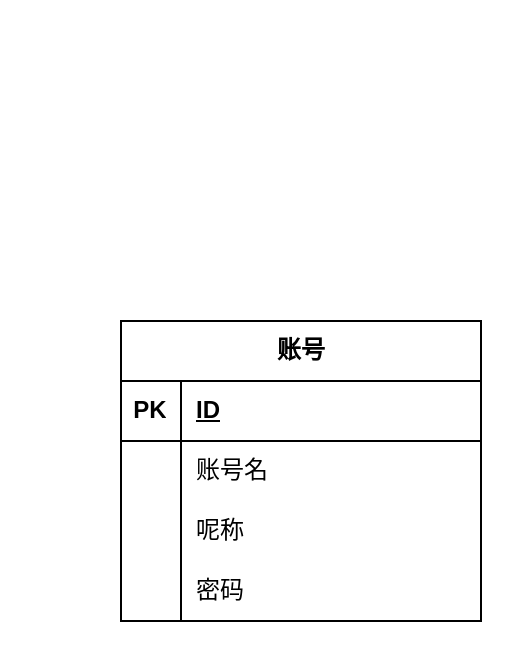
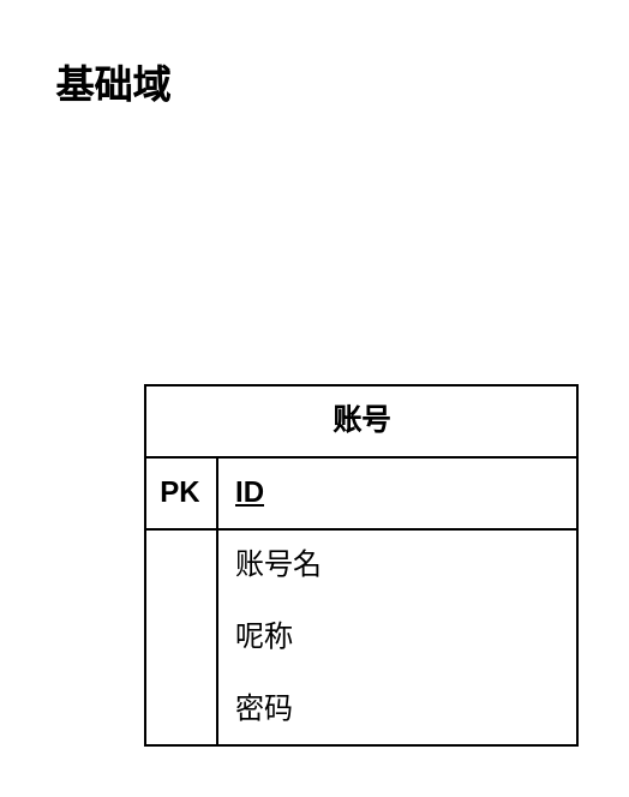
  <mxCell id="0" />
  <mxCell id="1" parent="0" />
+ <mxCell id="2" value="&lt;b&gt;基础域&lt;/b&gt;" style="text;html=1;align=left;verticalAlign=middle;resizable=0;points=[];autosize=1;strokeColor=none;fillColor=none;fontSize=16;rounded=0;labelBackgroundColor=none;" parent="1" vertex="1"><mxGeometry x="20.5" y="20" width="70" height="30" as="geometry" /></mxCell>
  <mxCell id="3" value="账号" style="shape=table;startSize=30;container=1;collapsible=1;childLayout=tableLayout;fixedRows=1;rowLines=0;fontStyle=1;align=center;resizeLast=1;html=1;" parent="1" vertex="1"><mxGeometry x="60" y="160" width="180" height="150" as="geometry" /></mxCell>
  <mxCell id="4" value="" style="shape=tableRow;horizontal=0;startSize=0;swimlaneHead=0;swimlaneBody=0;fillColor=none;collapsible=0;dropTarget=0;points=[[0,0.5],[1,0.5]];portConstraint=eastwest;top=0;left=0;right=0;bottom=1;" parent="3" vertex="1"><mxGeometry y="30" width="180" height="30" as="geometry" /></mxCell>
  <mxCell id="5" value="PK" style="shape=partialRectangle;connectable=0;fillColor=none;top=0;left=0;bottom=0;right=0;fontStyle=1;overflow=hidden;whiteSpace=wrap;html=1;" parent="4" vertex="1"><mxGeometry width="30" height="30" as="geometry"><mxRectangle width="30" height="30" as="alternateBounds" /></mxGeometry></mxCell>
  <mxCell id="6" value="ID" style="shape=partialRectangle;connectable=0;fillColor=none;top=0;left=0;bottom=0;right=0;align=left;spacingLeft=6;fontStyle=5;overflow=hidden;whiteSpace=wrap;html=1;" parent="4" vertex="1"><mxGeometry x="30" width="150" height="30" as="geometry"><mxRectangle width="150" height="30" as="alternateBounds" /></mxGeometry></mxCell>
  <mxCell id="7" value="" style="shape=tableRow;horizontal=0;startSize=0;swimlaneHead=0;swimlaneBody=0;fillColor=none;collapsible=0;dropTarget=0;points=[[0,0.5],[1,0.5]];portConstraint=eastwest;top=0;left=0;right=0;bottom=0;" parent="3" vertex="1"><mxGeometry y="60" width="180" height="30" as="geometry" /></mxCell>
  <mxCell id="8" value="" style="shape=partialRectangle;connectable=0;fillColor=none;top=0;left=0;bottom=0;right=0;editable=1;overflow=hidden;whiteSpace=wrap;html=1;" parent="7" vertex="1"><mxGeometry width="30" height="30" as="geometry"><mxRectangle width="30" height="30" as="alternateBounds" /></mxGeometry></mxCell>
  <mxCell id="9" value="账号名" style="shape=partialRectangle;connectable=0;fillColor=none;top=0;left=0;bottom=0;right=0;align=left;spacingLeft=6;overflow=hidden;whiteSpace=wrap;html=1;" parent="7" vertex="1"><mxGeometry x="30" width="150" height="30" as="geometry"><mxRectangle width="150" height="30" as="alternateBounds" /></mxGeometry></mxCell>
  <mxCell id="10" value="" style="shape=tableRow;horizontal=0;startSize=0;swimlaneHead=0;swimlaneBody=0;fillColor=none;collapsible=0;dropTarget=0;points=[[0,0.5],[1,0.5]];portConstraint=eastwest;top=0;left=0;right=0;bottom=0;" parent="3" vertex="1"><mxGeometry y="90" width="180" height="30" as="geometry" /></mxCell>
  <mxCell id="11" value="" style="shape=partialRectangle;connectable=0;fillColor=none;top=0;left=0;bottom=0;right=0;editable=1;overflow=hidden;whiteSpace=wrap;html=1;" parent="10" vertex="1"><mxGeometry width="30" height="30" as="geometry"><mxRectangle width="30" height="30" as="alternateBounds" /></mxGeometry></mxCell>
  <mxCell id="12" value="呢称" style="shape=partialRectangle;connectable=0;fillColor=none;top=0;left=0;bottom=0;right=0;align=left;spacingLeft=6;overflow=hidden;whiteSpace=wrap;html=1;" parent="10" vertex="1"><mxGeometry x="30" width="150" height="30" as="geometry"><mxRectangle width="150" height="30" as="alternateBounds" /></mxGeometry></mxCell>
  <mxCell id="13" value="" style="shape=tableRow;horizontal=0;startSize=0;swimlaneHead=0;swimlaneBody=0;fillColor=none;collapsible=0;dropTarget=0;points=[[0,0.5],[1,0.5]];portConstraint=eastwest;top=0;left=0;right=0;bottom=0;" parent="3" vertex="1"><mxGeometry y="120" width="180" height="30" as="geometry" /></mxCell>
  <mxCell id="14" value="" style="shape=partialRectangle;connectable=0;fillColor=none;top=0;left=0;bottom=0;right=0;editable=1;overflow=hidden;whiteSpace=wrap;html=1;" parent="13" vertex="1"><mxGeometry width="30" height="30" as="geometry"><mxRectangle width="30" height="30" as="alternateBounds" /></mxGeometry></mxCell>
  <mxCell id="15" value="密码" style="shape=partialRectangle;connectable=0;fillColor=none;top=0;left=0;bottom=0;right=0;align=left;spacingLeft=6;overflow=hidden;whiteSpace=wrap;html=1;" parent="13" vertex="1"><mxGeometry x="30" width="150" height="30" as="geometry"><mxRectangle width="150" height="30" as="alternateBounds" /></mxGeometry></mxCell>
